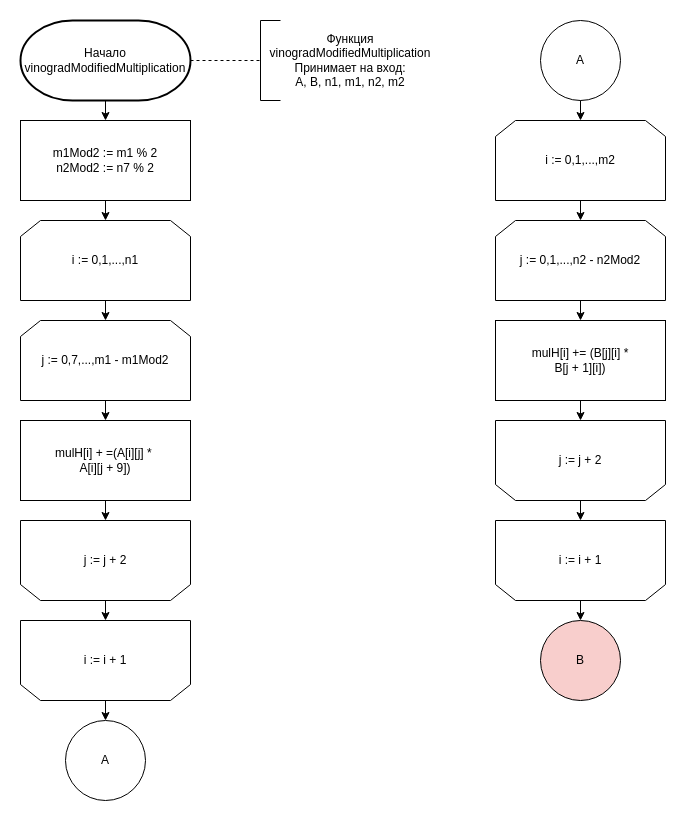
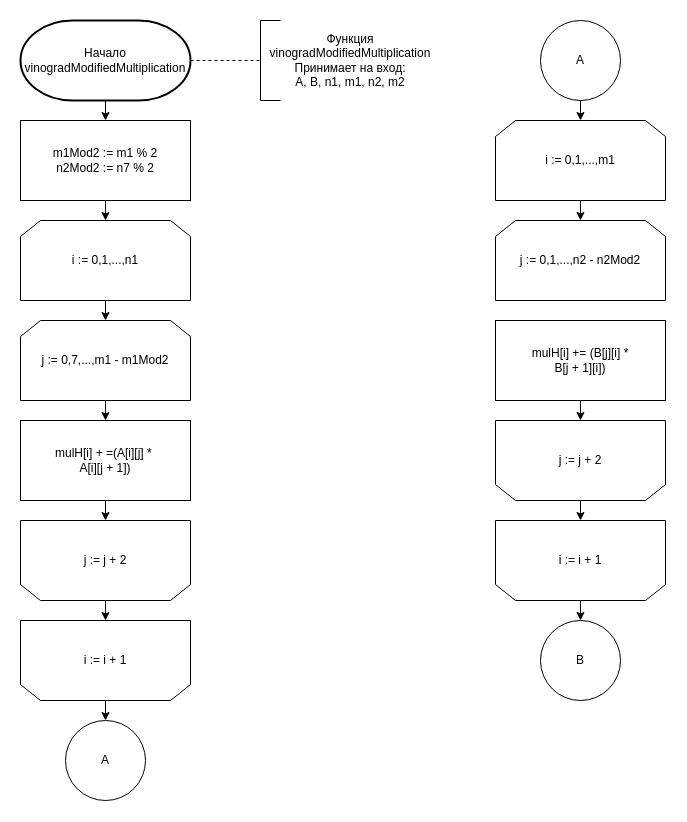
  <mxCell id="0" />
  <mxCell id="1" parent="0" />
  <mxCell id="2" value="Начало vinogradModifiedMultiplication" style="strokeWidth=2;html=1;shape=mxgraph.flowchart.terminator;whiteSpace=wrap;" parent="1" vertex="1"><mxGeometry x="20" y="20" width="170" height="80" as="geometry" /></mxCell>
  <mxCell id="3" value="m1Mod2 := m1 % 2&lt;br&gt;n2Mod2 := n7 % 2" style="rounded=0;whiteSpace=wrap;html=1;" parent="1" vertex="1"><mxGeometry x="20" y="120" width="170" height="80" as="geometry" /></mxCell>
  <mxCell id="4" value="" style="endArrow=classic;html=1;exitX=0.5;exitY=1;exitDx=0;exitDy=0;exitPerimeter=0;" parent="1" source="2" edge="1"><mxGeometry width="50" height="50" relative="1" as="geometry"><mxPoint x="60" y="300" as="sourcePoint" /><mxPoint x="105" y="120" as="targetPoint" /></mxGeometry></mxCell>
  <mxCell id="5" value="i := 0,1,...,n1" style="shape=loopLimit;whiteSpace=wrap;html=1;fillColor=#ffffff;" parent="1" vertex="1"><mxGeometry x="20" y="220" width="170" height="80" as="geometry" /></mxCell>
  <mxCell id="6" value="" style="endArrow=classic;html=1;exitX=0.5;exitY=1;exitDx=0;exitDy=0;entryX=0.5;entryY=0;entryDx=0;entryDy=0;" parent="1" source="3" target="5" edge="1"><mxGeometry width="50" height="50" relative="1" as="geometry"><mxPoint x="250" y="330" as="sourcePoint" /><mxPoint x="300" y="280" as="targetPoint" /></mxGeometry></mxCell>
  <mxCell id="7" value="j := 0,7,...,m1 - m1Mod2" style="shape=loopLimit;whiteSpace=wrap;html=1;fillColor=#ffffff;" parent="1" vertex="1"><mxGeometry x="20" y="320" width="170" height="80" as="geometry" /></mxCell>
  <mxCell id="8" value="" style="endArrow=classic;html=1;exitX=0.5;exitY=1;exitDx=0;exitDy=0;entryX=0.5;entryY=0;entryDx=0;entryDy=0;" parent="1" source="5" target="7" edge="1"><mxGeometry width="50" height="50" relative="1" as="geometry"><mxPoint x="100" y="520" as="sourcePoint" /><mxPoint x="150" y="470" as="targetPoint" /></mxGeometry></mxCell>
- <mxCell id="9" value="mulH[i] + =(A[i][j] *&amp;nbsp;&lt;br&gt;A[i][j + 9])" style="rounded=0;whiteSpace=wrap;html=1;" parent="1" vertex="1"><mxGeometry x="20" y="420" width="170" height="80" as="geometry" /></mxCell>
+ <mxCell id="9" value="mulH[i] + =(A[i][j] *&amp;nbsp;&lt;br&gt;A[i][j + 1])" style="rounded=0;whiteSpace=wrap;html=1;" parent="1" vertex="1"><mxGeometry x="20" y="420" width="170" height="80" as="geometry" /></mxCell>
  <mxCell id="10" value="" style="endArrow=classic;html=1;exitX=0.5;exitY=1;exitDx=0;exitDy=0;entryX=0.5;entryY=0;entryDx=0;entryDy=0;" parent="1" source="7" target="9" edge="1"><mxGeometry width="50" height="50" relative="1" as="geometry"><mxPoint x="140" y="620" as="sourcePoint" /><mxPoint x="190" y="570" as="targetPoint" /></mxGeometry></mxCell>
  <mxCell id="11" value="k := 0,1,...,m1" style="shape=loopLimit;whiteSpace=wrap;html=1;rotation=-180;" parent="1" vertex="1"><mxGeometry x="20" y="520" width="170" height="80" as="geometry" /></mxCell>
  <mxCell id="12" value="j := j + 2" style="text;html=1;strokeColor=none;align=center;verticalAlign=middle;whiteSpace=wrap;rounded=0;fillColor=#ffffff;" parent="1" vertex="1"><mxGeometry x="30" y="530" width="150" height="60" as="geometry" /></mxCell>
  <mxCell id="13" value="" style="endArrow=classic;html=1;exitX=0.5;exitY=1;exitDx=0;exitDy=0;" parent="1" source="9" edge="1"><mxGeometry width="50" height="50" relative="1" as="geometry"><mxPoint x="40" y="700" as="sourcePoint" /><mxPoint x="105" y="520" as="targetPoint" /></mxGeometry></mxCell>
  <mxCell id="14" value="k := 0,1,...,m1" style="shape=loopLimit;whiteSpace=wrap;html=1;rotation=-180;" parent="1" vertex="1"><mxGeometry x="20" y="620" width="170" height="80" as="geometry" /></mxCell>
  <mxCell id="15" value="i := i + 1" style="text;html=1;strokeColor=none;align=center;verticalAlign=middle;whiteSpace=wrap;rounded=0;fillColor=#ffffff;" parent="1" vertex="1"><mxGeometry x="30" y="630" width="150" height="60" as="geometry" /></mxCell>
  <mxCell id="16" value="" style="endArrow=classic;html=1;exitX=0.5;exitY=0;exitDx=0;exitDy=0;entryX=0.5;entryY=1;entryDx=0;entryDy=0;" parent="1" source="11" target="14" edge="1"><mxGeometry width="50" height="50" relative="1" as="geometry"><mxPoint x="280" y="740" as="sourcePoint" /><mxPoint x="330" y="690" as="targetPoint" /></mxGeometry></mxCell>
  <mxCell id="17" value="A" style="ellipse;whiteSpace=wrap;html=1;aspect=fixed;" parent="1" vertex="1"><mxGeometry x="65" y="720" width="80" height="80" as="geometry" /></mxCell>
  <mxCell id="18" value="" style="endArrow=classic;html=1;exitX=0.5;exitY=0;exitDx=0;exitDy=0;entryX=0.5;entryY=0;entryDx=0;entryDy=0;" parent="1" source="14" target="17" edge="1"><mxGeometry width="50" height="50" relative="1" as="geometry"><mxPoint x="220" y="910" as="sourcePoint" /><mxPoint x="270" y="860" as="targetPoint" /></mxGeometry></mxCell>
  <mxCell id="19" value="A" style="ellipse;whiteSpace=wrap;html=1;aspect=fixed;" parent="1" vertex="1"><mxGeometry x="540" y="20" width="80" height="80" as="geometry" /></mxCell>
- <mxCell id="20" value="i := 0,1,...,m2" style="shape=loopLimit;whiteSpace=wrap;html=1;fillColor=#ffffff;" parent="1" vertex="1"><mxGeometry x="495" y="120" width="170" height="80" as="geometry" /></mxCell>
+ <mxCell id="20" value="i := 0,1,...,m1" style="shape=loopLimit;whiteSpace=wrap;html=1;fillColor=#ffffff;" parent="1" vertex="1"><mxGeometry x="495" y="120" width="170" height="80" as="geometry" /></mxCell>
  <mxCell id="21" value="" style="endArrow=classic;html=1;exitX=0.5;exitY=1;exitDx=0;exitDy=0;entryX=0.5;entryY=0;entryDx=0;entryDy=0;" parent="1" source="19" target="20" edge="1"><mxGeometry width="50" height="50" relative="1" as="geometry"><mxPoint x="550" y="300" as="sourcePoint" /><mxPoint x="600" y="250" as="targetPoint" /></mxGeometry></mxCell>
  <mxCell id="22" value="j := 0,1,...,n2 - n2Mod2" style="shape=loopLimit;whiteSpace=wrap;html=1;fillColor=#ffffff;" parent="1" vertex="1"><mxGeometry x="495" y="220" width="170" height="80" as="geometry" /></mxCell>
  <mxCell id="23" value="" style="endArrow=classic;html=1;exitX=0.5;exitY=1;exitDx=0;exitDy=0;entryX=0.5;entryY=0;entryDx=0;entryDy=0;" parent="1" source="20" target="22" edge="1"><mxGeometry width="50" height="50" relative="1" as="geometry"><mxPoint x="610" y="500" as="sourcePoint" /><mxPoint x="660" y="450" as="targetPoint" /></mxGeometry></mxCell>
  <mxCell id="24" value="mulH[i] += (B[j][i] * &lt;br&gt;B[j + 1][i])" style="rounded=0;whiteSpace=wrap;html=1;" parent="1" vertex="1"><mxGeometry x="495" y="320" width="170" height="80" as="geometry" /></mxCell>
- <mxCell id="25" value="" style="endArrow=classic;html=1;exitX=0.5;exitY=1;exitDx=0;exitDy=0;entryX=0.5;entryY=0;entryDx=0;entryDy=0;" parent="1" source="22" target="24" edge="1"><mxGeometry width="50" height="50" relative="1" as="geometry"><mxPoint x="660" y="500" as="sourcePoint" /><mxPoint x="710" y="450" as="targetPoint" /></mxGeometry></mxCell>
  <mxCell id="26" value="k := 0,1,...,m1" style="shape=loopLimit;whiteSpace=wrap;html=1;rotation=-180;" parent="1" vertex="1"><mxGeometry x="495" y="420" width="170" height="80" as="geometry" /></mxCell>
  <mxCell id="27" value="j := j + 2" style="text;html=1;strokeColor=none;align=center;verticalAlign=middle;whiteSpace=wrap;rounded=0;fillColor=#ffffff;" parent="1" vertex="1"><mxGeometry x="505" y="430" width="150" height="60" as="geometry" /></mxCell>
  <mxCell id="28" value="k := 0,1,...,m1" style="shape=loopLimit;whiteSpace=wrap;html=1;rotation=-180;" parent="1" vertex="1"><mxGeometry x="495" y="520" width="170" height="80" as="geometry" /></mxCell>
  <mxCell id="29" value="i := i + 1" style="text;html=1;strokeColor=none;align=center;verticalAlign=middle;whiteSpace=wrap;rounded=0;fillColor=#ffffff;" parent="1" vertex="1"><mxGeometry x="505" y="530" width="150" height="60" as="geometry" /></mxCell>
  <mxCell id="30" value="" style="endArrow=classic;html=1;exitX=0.5;exitY=1;exitDx=0;exitDy=0;entryX=0.5;entryY=1;entryDx=0;entryDy=0;" parent="1" source="24" target="26" edge="1"><mxGeometry width="50" height="50" relative="1" as="geometry"><mxPoint x="810" y="510" as="sourcePoint" /><mxPoint x="860" y="460" as="targetPoint" /></mxGeometry></mxCell>
  <mxCell id="31" value="" style="endArrow=classic;html=1;exitX=0.5;exitY=0;exitDx=0;exitDy=0;entryX=0.5;entryY=1;entryDx=0;entryDy=0;" parent="1" source="26" target="28" edge="1"><mxGeometry width="50" height="50" relative="1" as="geometry"><mxPoint x="660" y="680" as="sourcePoint" /><mxPoint x="710" y="630" as="targetPoint" /></mxGeometry></mxCell>
- <mxCell id="32" value="B" style="ellipse;whiteSpace=wrap;html=1;aspect=fixed;fillColor=#f8cecc;" parent="1" vertex="1"><mxGeometry x="540" y="620" width="80" height="80" as="geometry" /></mxCell>
+ <mxCell id="32" value="B" style="ellipse;whiteSpace=wrap;html=1;aspect=fixed;" parent="1" vertex="1"><mxGeometry x="540" y="620" width="80" height="80" as="geometry" /></mxCell>
  <mxCell id="33" value="" style="endArrow=classic;html=1;exitX=0.5;exitY=0;exitDx=0;exitDy=0;entryX=0.5;entryY=0;entryDx=0;entryDy=0;" parent="1" source="28" target="32" edge="1"><mxGeometry width="50" height="50" relative="1" as="geometry"><mxPoint x="750" y="720" as="sourcePoint" /><mxPoint x="800" y="670" as="targetPoint" /></mxGeometry></mxCell>
  <mxCell id="34" value="" style="endArrow=none;dashed=1;html=1;exitX=1;exitY=0.5;exitDx=0;exitDy=0;exitPerimeter=0;" parent="1" source="2" edge="1"><mxGeometry width="50" height="50" relative="1" as="geometry"><mxPoint x="220" y="100" as="sourcePoint" /><mxPoint x="260" y="60" as="targetPoint" /></mxGeometry></mxCell>
  <mxCell id="35" value="" style="endArrow=none;html=1;" parent="1" edge="1"><mxGeometry width="50" height="50" relative="1" as="geometry"><mxPoint x="260" y="100" as="sourcePoint" /><mxPoint x="260" y="20" as="targetPoint" /></mxGeometry></mxCell>
  <mxCell id="36" value="" style="endArrow=none;html=1;" parent="1" edge="1"><mxGeometry width="50" height="50" relative="1" as="geometry"><mxPoint x="280" y="20" as="sourcePoint" /><mxPoint x="260" y="20" as="targetPoint" /></mxGeometry></mxCell>
  <mxCell id="37" value="" style="endArrow=none;html=1;" parent="1" edge="1"><mxGeometry width="50" height="50" relative="1" as="geometry"><mxPoint x="260" y="100" as="sourcePoint" /><mxPoint x="280" y="100" as="targetPoint" /></mxGeometry></mxCell>
  <mxCell id="38" value="Функция vinogradModifiedMultiplication&lt;br&gt;Принимает на вход: &lt;br&gt;A, B, n1, m1, n2, m2" style="text;html=1;strokeColor=none;fillColor=none;align=center;verticalAlign=middle;whiteSpace=wrap;rounded=0;" parent="1" vertex="1"><mxGeometry x="260" y="20" width="180" height="80" as="geometry" /></mxCell>
